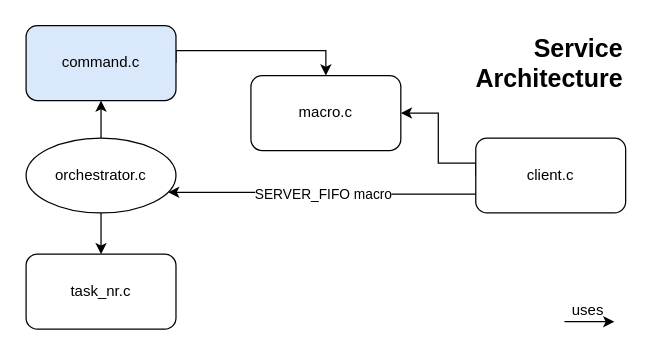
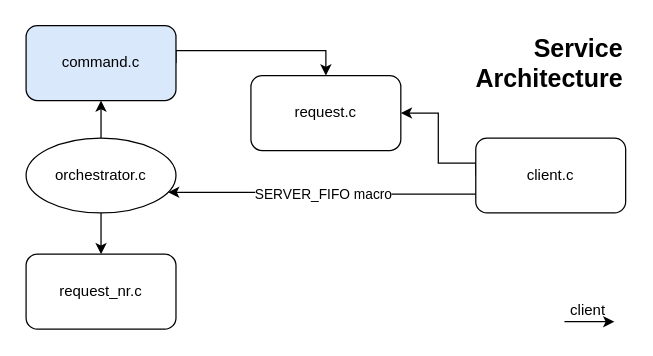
  <mxCell id="0" />
  <mxCell id="1" parent="0" />
  <mxCell id="2" style="edgeStyle=orthogonalEdgeStyle;rounded=0;orthogonalLoop=1;jettySize=auto;html=1;" edge="1" parent="1" source="4" target="10"><mxGeometry relative="1" as="geometry" /></mxCell>
  <mxCell id="3" style="edgeStyle=orthogonalEdgeStyle;rounded=0;orthogonalLoop=1;jettySize=auto;html=1;entryX=0.5;entryY=0;entryDx=0;entryDy=0;" edge="1" parent="1" source="4" target="11"><mxGeometry relative="1" as="geometry" /></mxCell>
  <mxCell id="4" value="orchestrator.c" style="ellipse;whiteSpace=wrap;html=1;" vertex="1" parent="1"><mxGeometry x="20" y="110" width="120" height="60" as="geometry" /></mxCell>
  <mxCell id="5" style="edgeStyle=orthogonalEdgeStyle;rounded=0;orthogonalLoop=1;jettySize=auto;html=1;exitX=0;exitY=0.5;exitDx=0;exitDy=0;entryX=1;entryY=0.5;entryDx=0;entryDy=0;" edge="1" parent="1" source="8" target="12"><mxGeometry relative="1" as="geometry"><Array as="points"><mxPoint x="380" y="130" /><mxPoint x="350" y="130" /><mxPoint x="350" y="90" /></Array></mxGeometry></mxCell>
  <mxCell id="6" style="edgeStyle=orthogonalEdgeStyle;rounded=0;orthogonalLoop=1;jettySize=auto;html=1;exitX=0;exitY=0.75;exitDx=0;exitDy=0;entryX=1;entryY=0.75;entryDx=0;entryDy=0;" edge="1" parent="1" source="8" target="4"><mxGeometry relative="1" as="geometry" /></mxCell>
  <mxCell id="7" value="SERVER_FIFO macro" style="edgeLabel;html=1;align=center;verticalAlign=middle;resizable=0;points=[];" vertex="1" connectable="0" parent="6"><mxGeometry x="-0.242" y="3" relative="1" as="geometry"><mxPoint x="-29" y="-4" as="offset" /></mxGeometry></mxCell>
  <mxCell id="8" value="client.c" style="rounded=1;whiteSpace=wrap;html=1;" vertex="1" parent="1"><mxGeometry x="380" y="110" width="120" height="60" as="geometry" /></mxCell>
  <mxCell id="9" style="edgeStyle=orthogonalEdgeStyle;rounded=0;orthogonalLoop=1;jettySize=auto;html=1;exitX=1;exitY=0.5;exitDx=0;exitDy=0;entryX=0.5;entryY=0;entryDx=0;entryDy=0;" edge="1" parent="1" source="10" target="12"><mxGeometry relative="1" as="geometry"><Array as="points"><mxPoint x="140" y="40" /><mxPoint x="260" y="40" /></Array></mxGeometry></mxCell>
  <mxCell id="10" value="command.c" style="rounded=1;whiteSpace=wrap;html=1;fillColor=#dae8fc;" vertex="1" parent="1"><mxGeometry x="20" y="20" width="120" height="60" as="geometry" /></mxCell>
- <mxCell id="11" value="task_nr.c" style="rounded=1;whiteSpace=wrap;html=1;" vertex="1" parent="1"><mxGeometry x="20" y="203" width="120" height="60" as="geometry" /></mxCell>
- <mxCell id="12" value="macro.c" style="rounded=1;whiteSpace=wrap;html=1;" vertex="1" parent="1"><mxGeometry x="200" y="60" width="120" height="60" as="geometry" /></mxCell>
+ <mxCell id="11" value="request_nr.c" style="rounded=1;whiteSpace=wrap;html=1;" vertex="1" parent="1"><mxGeometry x="20" y="203" width="120" height="60" as="geometry" /></mxCell>
+ <mxCell id="12" value="request.c" style="rounded=1;whiteSpace=wrap;html=1;" vertex="1" parent="1"><mxGeometry x="200" y="60" width="120" height="60" as="geometry" /></mxCell>
  <mxCell id="13" value="" style="endArrow=classic;html=1;rounded=0;" edge="1" parent="1"><mxGeometry width="50" height="50" relative="1" as="geometry"><mxPoint x="451" y="257" as="sourcePoint" /><mxPoint x="491" y="257" as="targetPoint" /></mxGeometry></mxCell>
- <mxCell id="14" value="uses" style="text;html=1;align=center;verticalAlign=middle;whiteSpace=wrap;rounded=0;" vertex="1" parent="1"><mxGeometry x="440" y="233" width="60" height="30" as="geometry" /></mxCell>
+ <mxCell id="14" value="client" style="text;html=1;align=center;verticalAlign=middle;whiteSpace=wrap;rounded=0;" vertex="1" parent="1"><mxGeometry x="440" y="233" width="60" height="30" as="geometry" /></mxCell>
  <mxCell id="15" value="&lt;h1 style=&quot;margin-top: 0px; font-size: 20px;&quot;&gt;&lt;font style=&quot;font-size: 20px;&quot;&gt;Service Architecture&lt;br&gt;&lt;/font&gt;&lt;/h1&gt;" style="text;html=1;whiteSpace=wrap;overflow=hidden;rounded=0;align=right;" vertex="1" parent="1"><mxGeometry x="320" y="20" width="180" height="55" as="geometry" /></mxCell>
